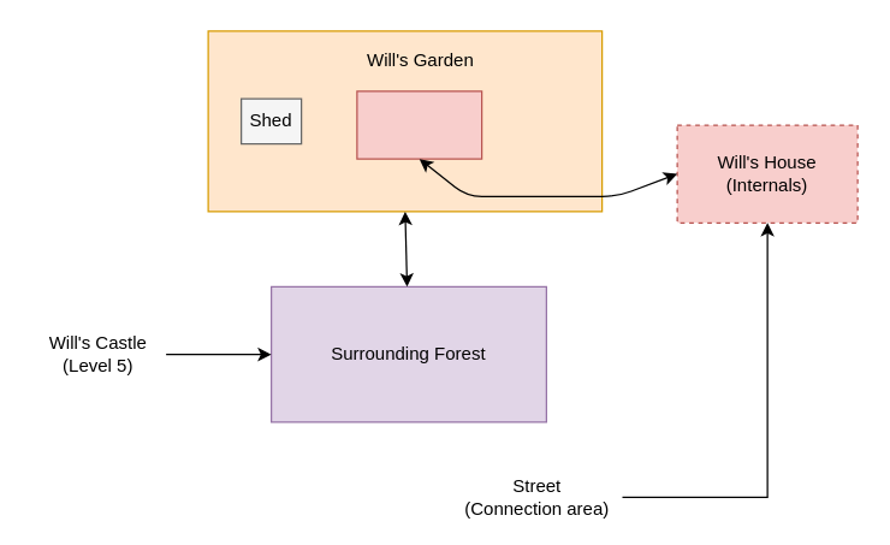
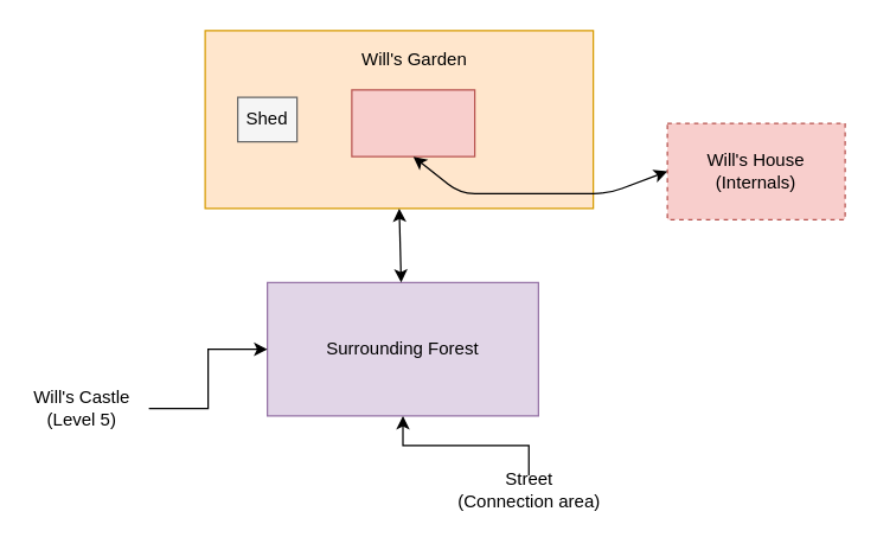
  <mxCell id="0" />
  <mxCell id="1" parent="0" />
  <mxCell id="2" value="Surrounding Forest" style="rounded=0;whiteSpace=wrap;html=1;fillColor=#e1d5e7;strokeColor=#9673a6;" vertex="1" parent="1"><mxGeometry x="180" y="190" width="183" height="90" as="geometry" /></mxCell>
  <mxCell id="3" value="" style="rounded=0;whiteSpace=wrap;html=1;fillColor=#ffe6cc;strokeColor=#d79b00;" vertex="1" parent="1"><mxGeometry x="138" y="20" width="262" height="120" as="geometry" /></mxCell>
  <mxCell id="4" value="" style="rounded=0;whiteSpace=wrap;html=1;fillColor=#f8cecc;strokeColor=#b85450;" vertex="1" parent="1"><mxGeometry x="237" y="60" width="83" height="45" as="geometry" /></mxCell>
  <mxCell id="5" value="" style="edgeStyle=orthogonalEdgeStyle;rounded=0;orthogonalLoop=1;jettySize=auto;html=1;entryX=0;entryY=0.5;entryDx=0;entryDy=0;" edge="1" parent="1" source="6" target="2"><mxGeometry relative="1" as="geometry"><mxPoint x="190" y="235" as="targetPoint" /></mxGeometry></mxCell>
- <mxCell id="6" value="Will's Castle&lt;br&gt;(Level 5)" style="text;html=1;strokeColor=none;fillColor=none;align=center;verticalAlign=middle;whiteSpace=wrap;rounded=0;" vertex="1" parent="1"><mxGeometry x="20" y="225" width="90" height="20" as="geometry" /></mxCell>
+ <mxCell id="6" value="Will's Castle&lt;br&gt;(Level 5)" style="text;html=1;strokeColor=none;fillColor=none;align=center;verticalAlign=middle;whiteSpace=wrap;rounded=0;" vertex="1" parent="1"><mxGeometry x="10" y="265" width="90" height="20" as="geometry" /></mxCell>
  <mxCell id="7" value="Will's Garden&lt;br&gt;" style="text;html=1;align=center;verticalAlign=middle;resizable=0;points=[];;autosize=1;" vertex="1" parent="1"><mxGeometry x="233.5" y="30" width="90" height="20" as="geometry" /></mxCell>
  <mxCell id="8" value="" style="rounded=0;whiteSpace=wrap;html=1;fillColor=#f5f5f5;strokeColor=#666666;fontColor=#333333;" vertex="1" parent="1"><mxGeometry x="160" y="65" width="40" height="30" as="geometry" /></mxCell>
  <mxCell id="9" value="Shed" style="text;html=1;strokeColor=none;fillColor=none;align=center;verticalAlign=middle;whiteSpace=wrap;rounded=0;" vertex="1" parent="1"><mxGeometry x="160" y="70" width="40" height="20" as="geometry" /></mxCell>
  <mxCell id="10" value="" style="endArrow=classic;startArrow=classic;html=1;entryX=0.5;entryY=1;entryDx=0;entryDy=0;" edge="1" parent="1" source="2" target="3"><mxGeometry width="50" height="50" relative="1" as="geometry"><mxPoint x="233" y="190" as="sourcePoint" /><mxPoint x="283" y="140" as="targetPoint" /></mxGeometry></mxCell>
  <mxCell id="11" value="Will's House&lt;br&gt;(Internals)" style="rounded=0;whiteSpace=wrap;html=1;fillColor=#f8cecc;strokeColor=#b85450;dashed=1;" vertex="1" parent="1"><mxGeometry x="450" y="82.5" width="120" height="65" as="geometry" /></mxCell>
  <mxCell id="12" value="" style="endArrow=classic;startArrow=classic;html=1;entryX=0;entryY=0.5;entryDx=0;entryDy=0;exitX=0.5;exitY=1;exitDx=0;exitDy=0;" edge="1" parent="1" source="4" target="11"><mxGeometry width="50" height="50" relative="1" as="geometry"><mxPoint x="20" y="360" as="sourcePoint" /><mxPoint x="70" y="310" as="targetPoint" /><Array as="points"><mxPoint x="310" y="130" /><mxPoint x="360" y="130" /><mxPoint x="410" y="130" /></Array></mxGeometry></mxCell>
- <mxCell id="13" style="edgeStyle=orthogonalEdgeStyle;rounded=0;orthogonalLoop=1;jettySize=auto;html=1;" edge="1" parent="1" source="14" target="11"><mxGeometry relative="1" as="geometry" /></mxCell>
+ <mxCell id="13" style="edgeStyle=orthogonalEdgeStyle;rounded=0;orthogonalLoop=1;jettySize=auto;html=1;entryX=0.5;entryY=1;entryDx=0;entryDy=0;" edge="1" parent="1" source="14" target="2"><mxGeometry relative="1" as="geometry" /></mxCell>
  <mxCell id="14" value="Street &lt;br&gt;(Connection area)" style="text;html=1;strokeColor=none;fillColor=none;align=center;verticalAlign=middle;whiteSpace=wrap;rounded=0;" vertex="1" parent="1"><mxGeometry x="299.5" y="320" width="114" height="20" as="geometry" /></mxCell>
